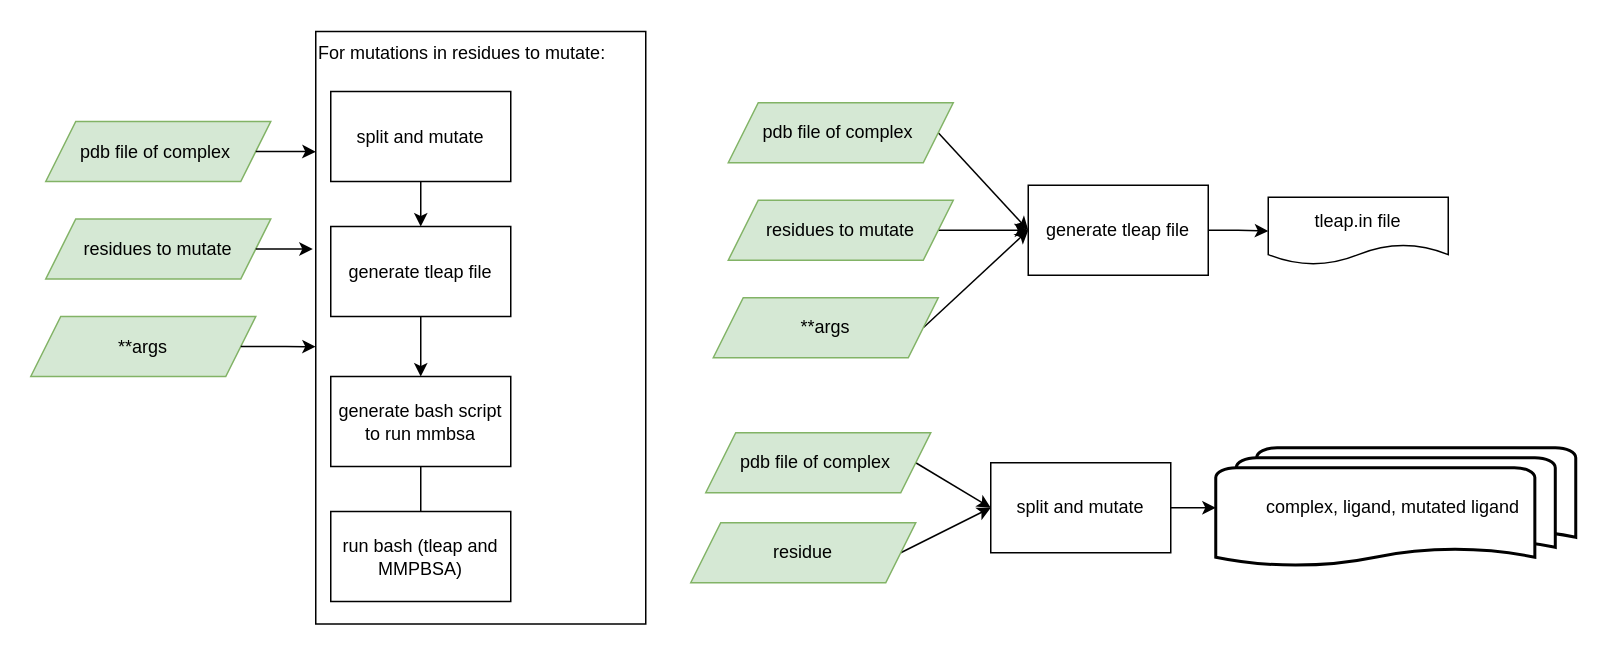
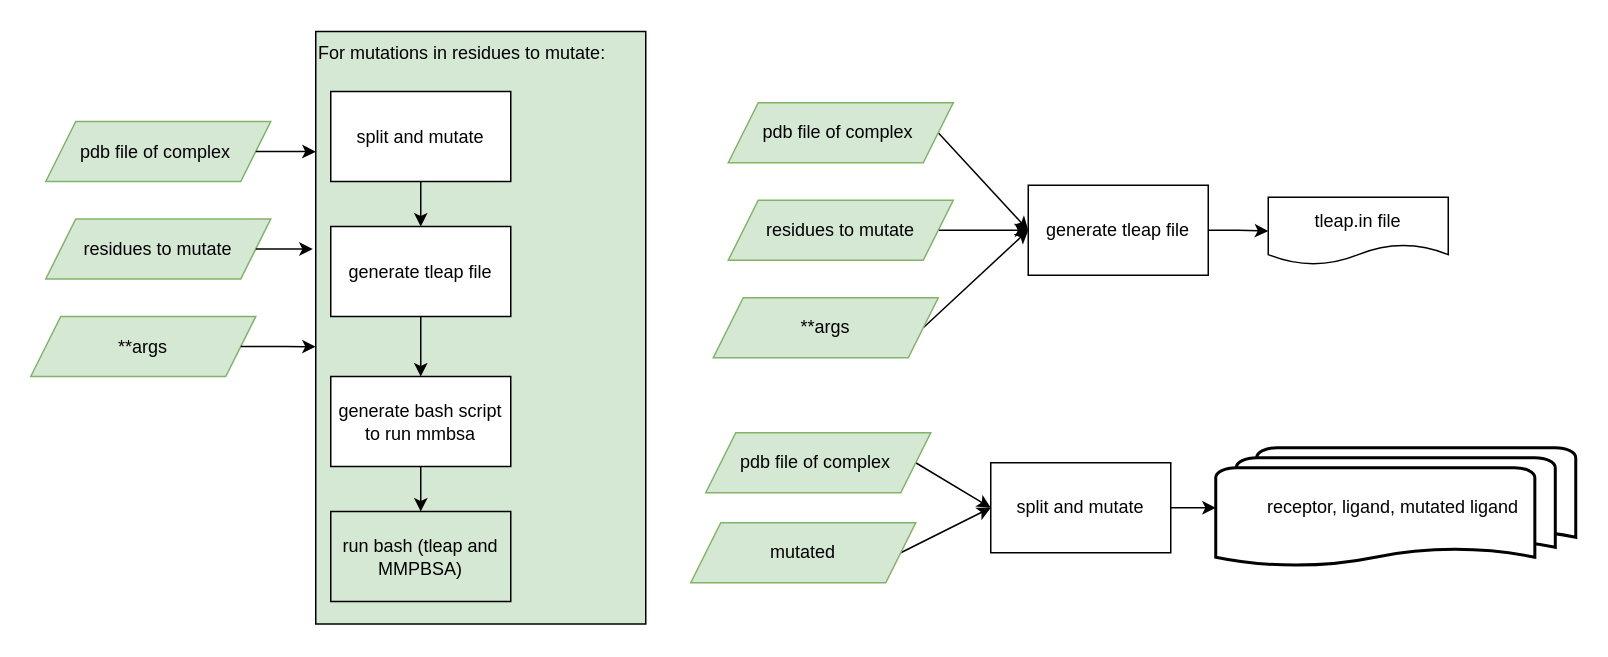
  <mxCell id="0" />
  <mxCell id="1" parent="0" />
- <mxCell id="2" value="For mutations in residues to mutate:" style="rounded=0;whiteSpace=wrap;html=1;align=left;verticalAlign=top;" parent="1" vertex="1"><mxGeometry x="210" y="20.5" width="220" height="395" as="geometry" /></mxCell>
+ <mxCell id="2" value="For mutations in residues to mutate:" style="rounded=0;whiteSpace=wrap;html=1;align=left;verticalAlign=top;fillColor=#d5e8d4;" parent="1" vertex="1"><mxGeometry x="210" y="20.5" width="220" height="395" as="geometry" /></mxCell>
  <mxCell id="3" value="pdb file of complex&amp;nbsp;" style="shape=parallelogram;perimeter=parallelogramPerimeter;whiteSpace=wrap;html=1;fixedSize=1;fillColor=#d5e8d4;strokeColor=#82b366;" parent="1" vertex="1"><mxGeometry x="30" y="80.5" width="150" height="40" as="geometry" /></mxCell>
  <mxCell id="4" value="residues to mutate" style="shape=parallelogram;perimeter=parallelogramPerimeter;whiteSpace=wrap;html=1;fixedSize=1;fillColor=#d5e8d4;strokeColor=#82b366;" parent="1" vertex="1"><mxGeometry x="30" y="145.5" width="150" height="40" as="geometry" /></mxCell>
  <mxCell id="5" value="**args" style="shape=parallelogram;perimeter=parallelogramPerimeter;whiteSpace=wrap;html=1;fixedSize=1;fillColor=#d5e8d4;strokeColor=#82b366;" parent="1" vertex="1"><mxGeometry x="20" y="210.5" width="150" height="40" as="geometry" /></mxCell>
  <mxCell id="6" style="edgeStyle=orthogonalEdgeStyle;rounded=0;orthogonalLoop=1;jettySize=auto;html=1;exitX=0.5;exitY=1;exitDx=0;exitDy=0;entryX=0.5;entryY=0;entryDx=0;entryDy=0;" parent="1" source="7" target="9" edge="1"><mxGeometry relative="1" as="geometry" /></mxCell>
  <mxCell id="7" value="split and mutate" style="rounded=0;whiteSpace=wrap;html=1;" parent="1" vertex="1"><mxGeometry x="220" y="60.5" width="120" height="60" as="geometry" /></mxCell>
  <mxCell id="8" style="edgeStyle=orthogonalEdgeStyle;rounded=0;orthogonalLoop=1;jettySize=auto;html=1;exitX=0.5;exitY=1;exitDx=0;exitDy=0;entryX=0.5;entryY=0;entryDx=0;entryDy=0;" parent="1" source="9" target="11" edge="1"><mxGeometry relative="1" as="geometry" /></mxCell>
  <mxCell id="9" value="generate tleap file" style="rounded=0;whiteSpace=wrap;html=1;" parent="1" vertex="1"><mxGeometry x="220" y="150.5" width="120" height="60" as="geometry" /></mxCell>
- <mxCell id="10" style="edgeStyle=orthogonalEdgeStyle;rounded=0;orthogonalLoop=1;jettySize=auto;html=1;exitX=0.5;exitY=1;exitDx=0;exitDy=0;entryX=0.5;entryY=0;entryDx=0;entryDy=0;endArrow=none;" parent="1" source="11" target="12" edge="1"><mxGeometry relative="1" as="geometry" /></mxCell>
+ <mxCell id="10" style="edgeStyle=orthogonalEdgeStyle;rounded=0;orthogonalLoop=1;jettySize=auto;html=1;exitX=0.5;exitY=1;exitDx=0;exitDy=0;entryX=0.5;entryY=0;entryDx=0;entryDy=0;" parent="1" source="11" target="12" edge="1"><mxGeometry relative="1" as="geometry" /></mxCell>
  <mxCell id="11" value="generate bash script to run mmbsa" style="rounded=0;whiteSpace=wrap;html=1;" parent="1" vertex="1"><mxGeometry x="220" y="250.5" width="120" height="60" as="geometry" /></mxCell>
- <mxCell id="12" value="run bash (tleap and MMPBSA)" style="rounded=0;whiteSpace=wrap;html=1;" parent="1" vertex="1"><mxGeometry x="220" y="340.5" width="120" height="60" as="geometry" /></mxCell>
+ <mxCell id="12" value="run bash (tleap and MMPBSA)" style="rounded=0;whiteSpace=wrap;html=1;fillColor=#d5e8d4;" parent="1" vertex="1"><mxGeometry x="220" y="340.5" width="120" height="60" as="geometry" /></mxCell>
  <mxCell id="13" style="edgeStyle=orthogonalEdgeStyle;rounded=0;orthogonalLoop=1;jettySize=auto;html=1;exitX=1;exitY=0.5;exitDx=0;exitDy=0;entryX=0;entryY=0.203;entryDx=0;entryDy=0;entryPerimeter=0;" parent="1" source="3" target="2" edge="1"><mxGeometry relative="1" as="geometry" /></mxCell>
  <mxCell id="14" style="edgeStyle=orthogonalEdgeStyle;rounded=0;orthogonalLoop=1;jettySize=auto;html=1;exitX=1;exitY=0.5;exitDx=0;exitDy=0;entryX=-0.009;entryY=0.365;entryDx=0;entryDy=0;entryPerimeter=0;" parent="1" source="4" target="2" edge="1"><mxGeometry relative="1" as="geometry" /></mxCell>
  <mxCell id="15" style="edgeStyle=orthogonalEdgeStyle;rounded=0;orthogonalLoop=1;jettySize=auto;html=1;exitX=1;exitY=0.5;exitDx=0;exitDy=0;entryX=0;entryY=0.532;entryDx=0;entryDy=0;entryPerimeter=0;" parent="1" source="5" target="2" edge="1"><mxGeometry relative="1" as="geometry" /></mxCell>
  <mxCell id="16" value="split and mutate" style="rounded=0;whiteSpace=wrap;html=1;" parent="1" vertex="1"><mxGeometry x="660" y="308" width="120" height="60" as="geometry" /></mxCell>
  <mxCell id="17" style="rounded=0;orthogonalLoop=1;jettySize=auto;html=1;exitX=1;exitY=0.5;exitDx=0;exitDy=0;entryX=0;entryY=0.5;entryDx=0;entryDy=0;" parent="1" source="18" target="16" edge="1"><mxGeometry relative="1" as="geometry" /></mxCell>
  <mxCell id="18" value="pdb file of complex&amp;nbsp;" style="shape=parallelogram;perimeter=parallelogramPerimeter;whiteSpace=wrap;html=1;fixedSize=1;fillColor=#d5e8d4;strokeColor=#82b366;" parent="1" vertex="1"><mxGeometry x="470" y="288" width="150" height="40" as="geometry" /></mxCell>
  <mxCell id="19" style="rounded=0;orthogonalLoop=1;jettySize=auto;html=1;exitX=1;exitY=0.5;exitDx=0;exitDy=0;entryX=0;entryY=0.5;entryDx=0;entryDy=0;" parent="1" source="20" target="16" edge="1"><mxGeometry relative="1" as="geometry" /></mxCell>
- <mxCell id="20" value="residue" style="shape=parallelogram;perimeter=parallelogramPerimeter;whiteSpace=wrap;html=1;fixedSize=1;fillColor=#d5e8d4;strokeColor=#82b366;" parent="1" vertex="1"><mxGeometry x="460" y="348" width="150" height="40" as="geometry" /></mxCell>
- <mxCell id="21" value="complex, ligand, mutated ligand&amp;nbsp;" style="strokeWidth=2;html=1;shape=mxgraph.flowchart.multi-document;whiteSpace=wrap;align=center;" parent="1" vertex="1"><mxGeometry x="810" y="298" width="240" height="80" as="geometry" /></mxCell>
+ <mxCell id="20" value="mutated" style="shape=parallelogram;perimeter=parallelogramPerimeter;whiteSpace=wrap;html=1;fixedSize=1;fillColor=#d5e8d4;strokeColor=#82b366;" parent="1" vertex="1"><mxGeometry x="460" y="348" width="150" height="40" as="geometry" /></mxCell>
+ <mxCell id="21" value="receptor, ligand, mutated ligand&amp;nbsp;" style="strokeWidth=2;html=1;shape=mxgraph.flowchart.multi-document;whiteSpace=wrap;align=center;" parent="1" vertex="1"><mxGeometry x="810" y="298" width="240" height="80" as="geometry" /></mxCell>
  <mxCell id="22" style="edgeStyle=orthogonalEdgeStyle;rounded=0;orthogonalLoop=1;jettySize=auto;html=1;exitX=1;exitY=0.5;exitDx=0;exitDy=0;entryX=0;entryY=0.5;entryDx=0;entryDy=0;entryPerimeter=0;" parent="1" source="16" target="21" edge="1"><mxGeometry relative="1" as="geometry" /></mxCell>
  <mxCell id="23" style="edgeStyle=orthogonalEdgeStyle;rounded=0;orthogonalLoop=1;jettySize=auto;html=1;exitX=1;exitY=0.5;exitDx=0;exitDy=0;entryX=0;entryY=0.5;entryDx=0;entryDy=0;" parent="1" source="24" target="31" edge="1"><mxGeometry relative="1" as="geometry" /></mxCell>
  <mxCell id="24" value="generate tleap file" style="rounded=0;whiteSpace=wrap;html=1;" parent="1" vertex="1"><mxGeometry x="685" y="123" width="120" height="60" as="geometry" /></mxCell>
  <mxCell id="25" style="rounded=0;orthogonalLoop=1;jettySize=auto;html=1;exitX=1;exitY=0.5;exitDx=0;exitDy=0;entryX=0;entryY=0.5;entryDx=0;entryDy=0;" parent="1" source="26" target="24" edge="1"><mxGeometry relative="1" as="geometry" /></mxCell>
  <mxCell id="26" value="pdb file of complex&amp;nbsp;" style="shape=parallelogram;perimeter=parallelogramPerimeter;whiteSpace=wrap;html=1;fixedSize=1;fillColor=#d5e8d4;strokeColor=#82b366;" parent="1" vertex="1"><mxGeometry x="485" y="68" width="150" height="40" as="geometry" /></mxCell>
  <mxCell id="27" style="rounded=0;orthogonalLoop=1;jettySize=auto;html=1;exitX=1;exitY=0.5;exitDx=0;exitDy=0;" parent="1" source="28" target="24" edge="1"><mxGeometry relative="1" as="geometry" /></mxCell>
  <mxCell id="28" value="residues to mutate" style="shape=parallelogram;perimeter=parallelogramPerimeter;whiteSpace=wrap;html=1;fixedSize=1;fillColor=#d5e8d4;strokeColor=#82b366;" parent="1" vertex="1"><mxGeometry x="485" y="133" width="150" height="40" as="geometry" /></mxCell>
  <mxCell id="29" style="rounded=0;orthogonalLoop=1;jettySize=auto;html=1;exitX=1;exitY=0.5;exitDx=0;exitDy=0;entryX=0;entryY=0.5;entryDx=0;entryDy=0;" parent="1" source="30" target="24" edge="1"><mxGeometry relative="1" as="geometry" /></mxCell>
  <mxCell id="30" value="**args" style="shape=parallelogram;perimeter=parallelogramPerimeter;whiteSpace=wrap;html=1;fixedSize=1;fillColor=#d5e8d4;strokeColor=#82b366;" parent="1" vertex="1"><mxGeometry x="475" y="198" width="150" height="40" as="geometry" /></mxCell>
  <mxCell id="31" value="tleap.in file" style="shape=document;whiteSpace=wrap;html=1;boundedLbl=1;" parent="1" vertex="1"><mxGeometry x="845" y="131" width="120" height="45" as="geometry" /></mxCell>
